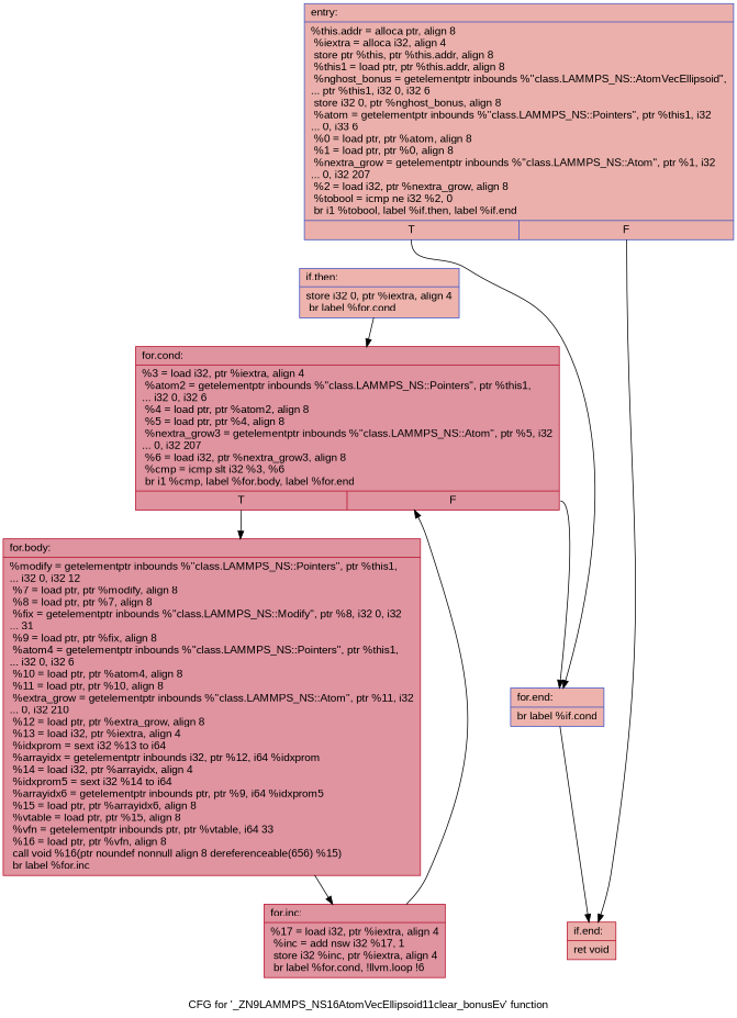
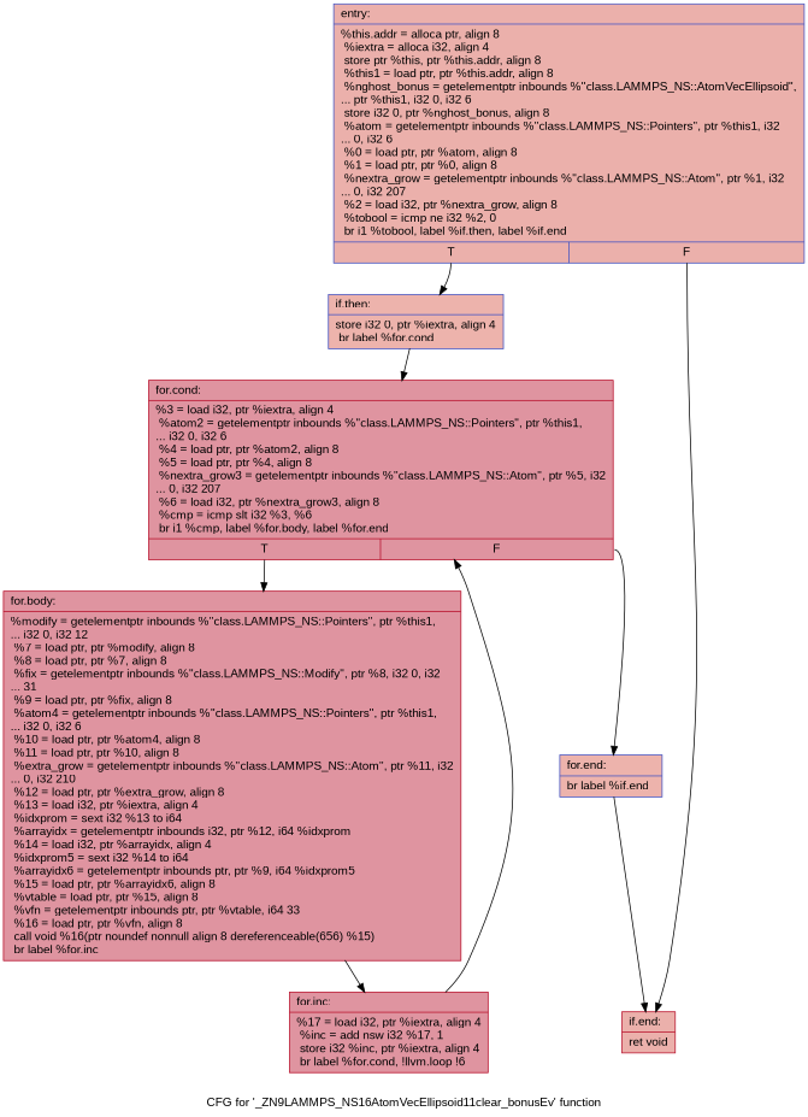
  digraph {
    fontname="Liberation Sans"
    label="CFG for '_ZN9LAMMPS_NS16AtomVecEllipsoid11clear_bonusEv' function"
    node [color="#b70d28ff" fillcolor="#b70d2870" fontname="Liberation Sans" shape=record style=filled]
    edge [fontname="Liberation Sans"]
-   n1 [color="#3d50c3ff" fillcolor="#d24b4070" label="{entry:\l|  %this.addr = alloca ptr, align 8\l  %iextra = alloca i32, align 4\l  store ptr %this, ptr %this.addr, align 8\l  %this1 = load ptr, ptr %this.addr, align 8\l  %nghost_bonus = getelementptr inbounds %\"class.LAMMPS_NS::AtomVecEllipsoid\",\l... ptr %this1, i32 0, i32 6\l  store i32 0, ptr %nghost_bonus, align 8\l  %atom = getelementptr inbounds %\"class.LAMMPS_NS::Pointers\", ptr %this1, i32\l... 0, i33 6\l  %0 = load ptr, ptr %atom, align 8\l  %1 = load ptr, ptr %0, align 8\l  %nextra_grow = getelementptr inbounds %\"class.LAMMPS_NS::Atom\", ptr %1, i32\l... 0, i32 207\l  %2 = load i32, ptr %nextra_grow, align 8\l  %tobool = icmp ne i32 %2, 0\l  br i1 %tobool, label %if.then, label %if.end\l|{<s0>T|<s1>F}}"]
+   n1 [color="#3d50c3ff" fillcolor="#d24b4070" label="{entry:\l|  %this.addr = alloca ptr, align 8\l  %iextra = alloca i32, align 4\l  store ptr %this, ptr %this.addr, align 8\l  %this1 = load ptr, ptr %this.addr, align 8\l  %nghost_bonus = getelementptr inbounds %\"class.LAMMPS_NS::AtomVecEllipsoid\",\l... ptr %this1, i32 0, i32 6\l  store i32 0, ptr %nghost_bonus, align 8\l  %atom = getelementptr inbounds %\"class.LAMMPS_NS::Pointers\", ptr %this1, i32\l... 0, i32 6\l  %0 = load ptr, ptr %atom, align 8\l  %1 = load ptr, ptr %0, align 8\l  %nextra_grow = getelementptr inbounds %\"class.LAMMPS_NS::Atom\", ptr %1, i32\l... 0, i32 207\l  %2 = load i32, ptr %nextra_grow, align 8\l  %tobool = icmp ne i32 %2, 0\l  br i1 %tobool, label %if.then, label %if.end\l|{<s0>T|<s1>F}}"]
    n2 [color="#3d50c3ff" fillcolor="#d6524470" label="{if.then:\l|  store i32 0, ptr %iextra, align 4\l  br label %for.cond\l}"]
    n3 [fillcolor="#d24b4070" label="{if.end:\l|  ret void\l}"]
    n4 [label="{for.cond:\l|  %3 = load i32, ptr %iextra, align 4\l  %atom2 = getelementptr inbounds %\"class.LAMMPS_NS::Pointers\", ptr %this1,\l... i32 0, i32 6\l  %4 = load ptr, ptr %atom2, align 8\l  %5 = load ptr, ptr %4, align 8\l  %nextra_grow3 = getelementptr inbounds %\"class.LAMMPS_NS::Atom\", ptr %5, i32\l... 0, i32 207\l  %6 = load i32, ptr %nextra_grow3, align 8\l  %cmp = icmp slt i32 %3, %6\l  br i1 %cmp, label %for.body, label %for.end\l|{<s0>T|<s1>F}}"]
    n5 [label="{for.body:\l|  %modify = getelementptr inbounds %\"class.LAMMPS_NS::Pointers\", ptr %this1,\l... i32 0, i32 12\l  %7 = load ptr, ptr %modify, align 8\l  %8 = load ptr, ptr %7, align 8\l  %fix = getelementptr inbounds %\"class.LAMMPS_NS::Modify\", ptr %8, i32 0, i32\l... 31\l  %9 = load ptr, ptr %fix, align 8\l  %atom4 = getelementptr inbounds %\"class.LAMMPS_NS::Pointers\", ptr %this1,\l... i32 0, i32 6\l  %10 = load ptr, ptr %atom4, align 8\l  %11 = load ptr, ptr %10, align 8\l  %extra_grow = getelementptr inbounds %\"class.LAMMPS_NS::Atom\", ptr %11, i32\l... 0, i32 210\l  %12 = load ptr, ptr %extra_grow, align 8\l  %13 = load i32, ptr %iextra, align 4\l  %idxprom = sext i32 %13 to i64\l  %arrayidx = getelementptr inbounds i32, ptr %12, i64 %idxprom\l  %14 = load i32, ptr %arrayidx, align 4\l  %idxprom5 = sext i32 %14 to i64\l  %arrayidx6 = getelementptr inbounds ptr, ptr %9, i64 %idxprom5\l  %15 = load ptr, ptr %arrayidx6, align 8\l  %vtable = load ptr, ptr %15, align 8\l  %vfn = getelementptr inbounds ptr, ptr %vtable, i64 33\l  %16 = load ptr, ptr %vfn, align 8\l  call void %16(ptr noundef nonnull align 8 dereferenceable(656) %15)\l  br label %for.inc\l}"]
-   n6 [color="#3d50c3ff" fillcolor="#d6524470" label="{for.end:\l|  br label %if.cond\l}"]
+   n6 [color="#3d50c3ff" fillcolor="#d6524470" label="{for.end:\l|  br label %if.end\l}"]
    n7 [label="{for.inc:\l|  %17 = load i32, ptr %iextra, align 4\l  %inc = add nsw i32 %17, 1\l  store i32 %inc, ptr %iextra, align 4\l  br label %for.cond, !llvm.loop !6\l}"]
-   n1 -> n6 [tailport=s0]
+   n1 -> n2 [tailport=s0]
    n1 -> n3 [tailport=s1]
    n2 -> n4
    n4 -> n5 [tailport=s0]
    n4 -> n6 [tailport=s1]
    n5 -> n7
    n6 -> n3
    n7 -> n4
  }
